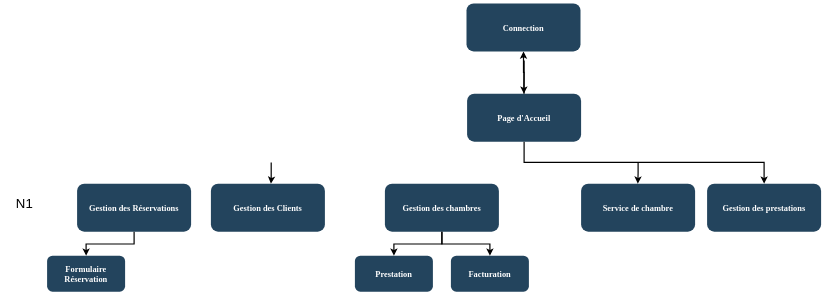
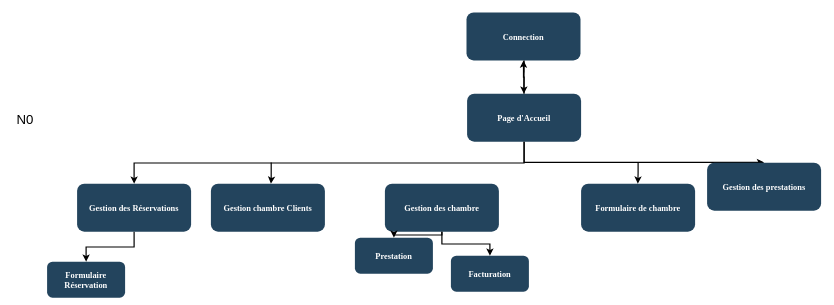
  <mxCell id="0" />
  <mxCell id="1" parent="0" />
  <mxCell id="2" value="Page d'Accueil" style="rounded=1;fillColor=#23445D;gradientColor=none;strokeColor=none;fontColor=#FFFFFF;fontStyle=1;fontFamily=Tahoma;fontSize=14" parent="1" vertex="1"><mxGeometry x="778" y="155.5" width="190" height="80" as="geometry" /></mxCell>
- <mxCell id="3" value="Service de chambre" style="rounded=1;fillColor=#23445D;gradientColor=none;strokeColor=none;fontColor=#FFFFFF;fontStyle=1;fontFamily=Tahoma;fontSize=14" parent="1" vertex="1"><mxGeometry x="968" y="305.5" width="190" height="80" as="geometry" /></mxCell>
- <mxCell id="4" value="Gestion des chambres" style="rounded=1;fillColor=#23445D;gradientColor=none;strokeColor=none;fontColor=#FFFFFF;fontStyle=1;fontFamily=Tahoma;fontSize=14" parent="1" vertex="1"><mxGeometry x="641" y="305.5" width="190" height="80" as="geometry" /></mxCell>
+ <mxCell id="3" value="Formulaire de chambre" style="rounded=1;fillColor=#23445D;gradientColor=none;strokeColor=none;fontColor=#FFFFFF;fontStyle=1;fontFamily=Tahoma;fontSize=14" parent="1" vertex="1"><mxGeometry x="968" y="305.5" width="190" height="80" as="geometry" /></mxCell>
+ <mxCell id="4" value="Gestion des chambre" style="rounded=1;fillColor=#23445D;gradientColor=none;strokeColor=none;fontColor=#FFFFFF;fontStyle=1;fontFamily=Tahoma;fontSize=14" parent="1" vertex="1"><mxGeometry x="641" y="305.5" width="190" height="80" as="geometry" /></mxCell>
  <mxCell id="5" value="Gestion des Réservations" style="rounded=1;fillColor=#23445D;gradientColor=none;strokeColor=none;fontColor=#FFFFFF;fontStyle=1;fontFamily=Tahoma;fontSize=14" parent="1" vertex="1"><mxGeometry x="128" y="305.5" width="190" height="80" as="geometry" /></mxCell>
- <mxCell id="6" value="Formulaire&#10;Réservation" style="rounded=1;fillColor=#23445D;gradientColor=none;strokeColor=none;fontColor=#FFFFFF;fontStyle=1;fontFamily=Tahoma;fontSize=14" parent="1" vertex="1"><mxGeometry x="78" y="425.5" width="130" height="60" as="geometry" /></mxCell>
- <mxCell id="7" value="Prestation" style="rounded=1;fillColor=#23445D;gradientColor=none;strokeColor=none;fontColor=#FFFFFF;fontStyle=1;fontFamily=Tahoma;fontSize=14" parent="1" vertex="1"><mxGeometry x="591" y="425.5" width="130" height="60" as="geometry" /></mxCell>
+ <mxCell id="6" value="Formulaire&#10;Réservation" style="rounded=1;fillColor=#23445D;gradientColor=none;strokeColor=none;fontColor=#FFFFFF;fontStyle=1;fontFamily=Tahoma;fontSize=14" parent="1" vertex="1"><mxGeometry x="78" y="435.5" width="130" height="60" as="geometry" /></mxCell>
+ <mxCell id="7" value="Prestation" style="rounded=1;fillColor=#23445D;gradientColor=none;strokeColor=none;fontColor=#FFFFFF;fontStyle=1;fontFamily=Tahoma;fontSize=14" parent="1" vertex="1"><mxGeometry x="591" y="395.5" width="130" height="60" as="geometry" /></mxCell>
  <mxCell id="8" value="Facturation" style="rounded=1;fillColor=#23445D;gradientColor=none;strokeColor=none;fontColor=#FFFFFF;fontStyle=1;fontFamily=Tahoma;fontSize=14" parent="1" vertex="1"><mxGeometry x="751" y="425.5" width="130" height="60" as="geometry" /></mxCell>
  <mxCell id="9" value="" style="edgeStyle=elbowEdgeStyle;elbow=vertical;strokeWidth=2;rounded=0;" parent="1" source="2" target="19" edge="1"><mxGeometry x="347" y="225.5" width="100" height="100" as="geometry"><mxPoint x="883" y="245.5" as="sourcePoint" /><mxPoint x="1488" y="315.5" as="targetPoint" /></mxGeometry></mxCell>
+ <mxCell id="10" value="" style="edgeStyle=elbowEdgeStyle;elbow=vertical;strokeWidth=2;rounded=0" parent="1" source="2" target="5" edge="1"><mxGeometry x="-23" y="135.5" width="100" height="100" as="geometry"><mxPoint x="-2" y="205.5" as="sourcePoint" /><mxPoint x="98" y="105.5" as="targetPoint" /><Array as="points"><mxPoint x="401" y="271" /></Array></mxGeometry></mxCell>
  <mxCell id="11" value="" style="edgeStyle=elbowEdgeStyle;elbow=vertical;strokeWidth=2;rounded=0" parent="1" source="5" target="6" edge="1"><mxGeometry x="-23" y="135.5" width="100" height="100" as="geometry"><mxPoint x="-2" y="205.5" as="sourcePoint" /><mxPoint x="98" y="105.5" as="targetPoint" /></mxGeometry></mxCell>
  <mxCell id="12" value="" style="edgeStyle=elbowEdgeStyle;elbow=vertical;strokeWidth=2;rounded=0" parent="1" source="4" target="7" edge="1"><mxGeometry x="-23" y="135.5" width="100" height="100" as="geometry"><mxPoint x="-2" y="205.5" as="sourcePoint" /><mxPoint x="98" y="105.5" as="targetPoint" /></mxGeometry></mxCell>
  <mxCell id="13" value="" style="edgeStyle=elbowEdgeStyle;elbow=vertical;strokeWidth=2;rounded=0" parent="1" source="4" target="8" edge="1"><mxGeometry x="-23" y="135.5" width="100" height="100" as="geometry"><mxPoint x="-2" y="205.5" as="sourcePoint" /><mxPoint x="98" y="105.5" as="targetPoint" /></mxGeometry></mxCell>
- <mxCell id="15" value="N1" style="text;html=1;align=center;verticalAlign=middle;resizable=0;points=[];autosize=1;fontSize=22;" parent="1" vertex="1"><mxGeometry x="20" y="325" width="40" height="30" as="geometry" /></mxCell>
+ <mxCell id="14" value="N0" style="text;html=1;align=center;verticalAlign=middle;resizable=0;points=[];autosize=1;fontSize=22;" parent="1" vertex="1"><mxGeometry y="185" width="40" height="30" as="geometry" x="21" /></mxCell>
  <mxCell id="16" value="" style="edgeStyle=elbowEdgeStyle;elbow=vertical;strokeWidth=2;rounded=0;entryX=0.5;entryY=0;entryDx=0;entryDy=0;exitX=0.5;exitY=1;exitDx=0;exitDy=0;" parent="1" source="2" target="17" edge="1"><mxGeometry x="371.5" y="235.5" width="100" height="100" as="geometry"><mxPoint x="897.5" y="245.5" as="sourcePoint" /><mxPoint x="702.5" y="315.5" as="targetPoint" /><Array as="points"><mxPoint x="1071" y="270" /></Array></mxGeometry></mxCell>
- <mxCell id="17" value="Gestion des prestations" style="rounded=1;fillColor=#23445D;gradientColor=none;strokeColor=none;fontColor=#FFFFFF;fontStyle=1;fontFamily=Tahoma;fontSize=14" parent="1" vertex="1"><mxGeometry x="1178" y="305.5" width="190" height="80" as="geometry" /></mxCell>
+ <mxCell id="17" value="Gestion des prestations" style="rounded=1;fillColor=#23445D;gradientColor=none;strokeColor=none;fontColor=#FFFFFF;fontStyle=1;fontFamily=Tahoma;fontSize=14" parent="1" vertex="1"><mxGeometry x="1178" y="270.5" width="190" height="80" as="geometry" /></mxCell>
  <mxCell id="18" value="" style="edgeStyle=elbowEdgeStyle;elbow=vertical;strokeWidth=2;rounded=0" parent="1" edge="1"><mxGeometry x="-23.5" y="15.5" width="100" height="100" as="geometry"><mxPoint x="1063" y="270" as="sourcePoint" /><mxPoint x="1062.5" y="305.5" as="targetPoint" /></mxGeometry></mxCell>
- <mxCell id="19" value="Connection" style="rounded=1;fillColor=#23445D;gradientColor=none;strokeColor=none;fontColor=#FFFFFF;fontStyle=1;fontFamily=Tahoma;fontSize=14" parent="1" vertex="1"><mxGeometry x="777" y="5" width="190" height="80" as="geometry" /></mxCell>
+ <mxCell id="19" value="Connection" style="rounded=1;fillColor=#23445D;gradientColor=none;strokeColor=none;fontColor=#FFFFFF;fontStyle=1;fontFamily=Tahoma;fontSize=14" parent="1" vertex="1"><mxGeometry x="777" y="20" width="190" height="80" as="geometry" /></mxCell>
  <mxCell id="20" value="" style="edgeStyle=elbowEdgeStyle;elbow=vertical;strokeWidth=2;rounded=0" parent="1" edge="1"><mxGeometry x="-213.5" y="-134.5" width="100" height="100" as="geometry"><mxPoint x="873" y="120" as="sourcePoint" /><mxPoint x="872.5" y="155.5" as="targetPoint" /><Array as="points"><mxPoint x="873" y="100" /></Array></mxGeometry></mxCell>
  <mxCell id="21" value="" style="edgeStyle=elbowEdgeStyle;elbow=vertical;strokeWidth=2;rounded=0" edge="1" parent="1"><mxGeometry x="-635" y="15.5" width="100" height="100" as="geometry"><mxPoint x="451.5" y="270" as="sourcePoint" /><mxPoint x="451" y="305.5" as="targetPoint" /><Array as="points"><mxPoint x="419.5" y="300" /></Array></mxGeometry></mxCell>
- <mxCell id="22" value="Gestion des Clients" style="rounded=1;fillColor=#23445D;gradientColor=none;strokeColor=none;fontColor=#FFFFFF;fontStyle=1;fontFamily=Tahoma;fontSize=14" vertex="1" parent="1"><mxGeometry x="351" y="305.5" width="190" height="80" as="geometry" /></mxCell>
+ <mxCell id="22" value="Gestion chambre Clients" style="rounded=1;fillColor=#23445D;gradientColor=none;strokeColor=none;fontColor=#FFFFFF;fontStyle=1;fontFamily=Tahoma;fontSize=14" vertex="1" parent="1"><mxGeometry x="351" y="305.5" width="190" height="80" as="geometry" /></mxCell>
